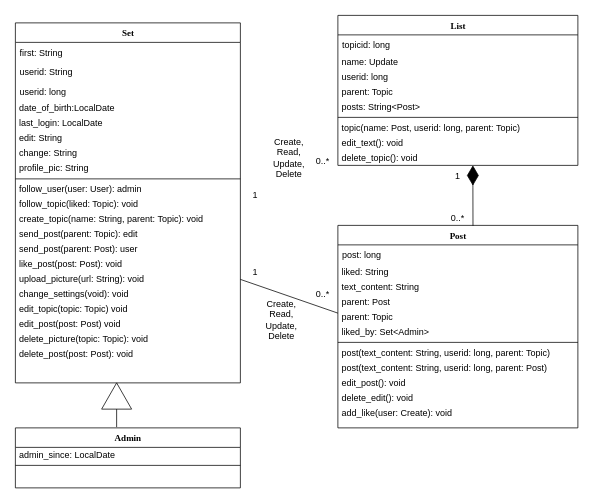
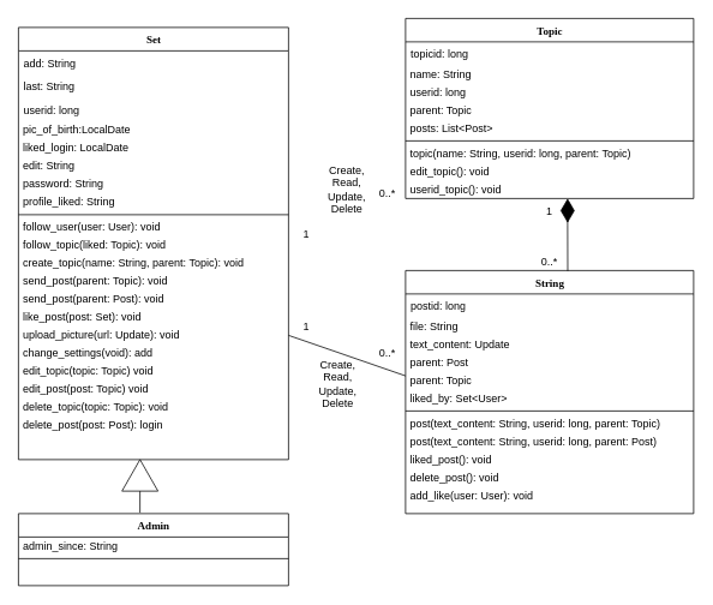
  <mxCell id="0" />
  <mxCell id="1" parent="0" />
  <mxCell id="2" value="Set" style="swimlane;html=1;fontStyle=1;align=center;verticalAlign=top;childLayout=stackLayout;horizontal=1;startSize=26;horizontalStack=0;resizeParent=1;resizeLast=0;collapsible=1;marginBottom=0;swimlaneFillColor=#ffffff;rounded=0;shadow=0;comic=0;labelBackgroundColor=none;strokeColor=#000000;strokeWidth=1;fillColor=none;fontFamily=Verdana;fontSize=12;fontColor=#000000;" parent="1" vertex="1"><mxGeometry x="20" y="30" width="300" height="480" as="geometry"><mxRectangle x="90" y="83" width="70" height="26" as="alternateBounds" /></mxGeometry></mxCell>
- <mxCell id="3" value="first: String" style="text;html=1;strokeColor=none;fillColor=none;align=left;verticalAlign=top;spacingLeft=4;spacingRight=4;whiteSpace=wrap;overflow=hidden;rotatable=0;points=[[0,0.5],[1,0.5]];portConstraint=eastwest;" parent="2" vertex="1"><mxGeometry y="26" width="300" height="26" as="geometry" /></mxCell>
- <mxCell id="4" value="userid: String&lt;br&gt;" style="text;html=1;strokeColor=none;fillColor=none;align=left;verticalAlign=top;spacingLeft=4;spacingRight=4;whiteSpace=wrap;overflow=hidden;rotatable=0;points=[[0,0.5],[1,0.5]];portConstraint=eastwest;" parent="2" vertex="1"><mxGeometry y="52" width="300" height="26" as="geometry" /></mxCell>
+ <mxCell id="3" value="add: String" style="text;html=1;strokeColor=none;fillColor=none;align=left;verticalAlign=top;spacingLeft=4;spacingRight=4;whiteSpace=wrap;overflow=hidden;rotatable=0;points=[[0,0.5],[1,0.5]];portConstraint=eastwest;" parent="2" vertex="1"><mxGeometry y="26" width="300" height="26" as="geometry" /></mxCell>
+ <mxCell id="4" value="last: String&lt;br&gt;" style="text;html=1;strokeColor=none;fillColor=none;align=left;verticalAlign=top;spacingLeft=4;spacingRight=4;whiteSpace=wrap;overflow=hidden;rotatable=0;points=[[0,0.5],[1,0.5]];portConstraint=eastwest;" parent="2" vertex="1"><mxGeometry y="52" width="300" height="26" as="geometry" /></mxCell>
  <mxCell id="5" value="userid: long" style="text;html=1;strokeColor=none;fillColor=none;align=left;verticalAlign=top;spacingLeft=4;spacingRight=4;whiteSpace=wrap;overflow=hidden;rotatable=0;points=[[0,0.5],[1,0.5]];portConstraint=eastwest;" parent="2" vertex="1"><mxGeometry y="78" width="300" height="26" as="geometry" /></mxCell>
- <mxCell id="6" value="&amp;nbsp;date_of_birth:LocalDate" style="text;html=1;strokeColor=none;fillColor=none;align=left;verticalAlign=middle;whiteSpace=wrap;rounded=0;" vertex="1" parent="2"><mxGeometry y="104" width="300" height="20" as="geometry" /></mxCell>
- <mxCell id="7" value="&amp;nbsp;last_login: LocalDate" style="text;html=1;strokeColor=none;fillColor=none;align=left;verticalAlign=middle;whiteSpace=wrap;rounded=0;" vertex="1" parent="2"><mxGeometry y="124" width="300" height="20" as="geometry" /></mxCell>
+ <mxCell id="6" value="&amp;nbsp;pic_of_birth:LocalDate" style="text;html=1;strokeColor=none;fillColor=none;align=left;verticalAlign=middle;whiteSpace=wrap;rounded=0;" vertex="1" parent="2"><mxGeometry y="104" width="300" height="20" as="geometry" /></mxCell>
+ <mxCell id="7" value="&amp;nbsp;liked_login: LocalDate" style="text;html=1;strokeColor=none;fillColor=none;align=left;verticalAlign=middle;whiteSpace=wrap;rounded=0;" vertex="1" parent="2"><mxGeometry y="124" width="300" height="20" as="geometry" /></mxCell>
  <mxCell id="8" value="&amp;nbsp;edit: String" style="text;html=1;strokeColor=none;fillColor=none;align=left;verticalAlign=middle;whiteSpace=wrap;rounded=0;" vertex="1" parent="2"><mxGeometry y="144" width="300" height="20" as="geometry" /></mxCell>
- <mxCell id="9" value="&amp;nbsp;change: String" style="text;html=1;strokeColor=none;fillColor=none;align=left;verticalAlign=middle;whiteSpace=wrap;rounded=0;" vertex="1" parent="2"><mxGeometry y="164" width="300" height="20" as="geometry" /></mxCell>
- <mxCell id="10" value="&amp;nbsp;profile_pic: String" style="text;html=1;strokeColor=none;fillColor=none;align=left;verticalAlign=middle;whiteSpace=wrap;rounded=0;" vertex="1" parent="2"><mxGeometry y="184" width="300" height="20" as="geometry" /></mxCell>
+ <mxCell id="9" value="&amp;nbsp;password: String" style="text;html=1;strokeColor=none;fillColor=none;align=left;verticalAlign=middle;whiteSpace=wrap;rounded=0;" vertex="1" parent="2"><mxGeometry y="164" width="300" height="20" as="geometry" /></mxCell>
+ <mxCell id="10" value="&amp;nbsp;profile_liked: String" style="text;html=1;strokeColor=none;fillColor=none;align=left;verticalAlign=middle;whiteSpace=wrap;rounded=0;" vertex="1" parent="2"><mxGeometry y="184" width="300" height="20" as="geometry" /></mxCell>
  <mxCell id="11" value="" style="line;html=1;strokeWidth=1;fillColor=none;align=left;verticalAlign=middle;spacingTop=-1;spacingLeft=3;spacingRight=3;rotatable=0;labelPosition=right;points=[];portConstraint=eastwest;" vertex="1" parent="2"><mxGeometry y="204" width="300" height="8" as="geometry" /></mxCell>
- <mxCell id="12" value="&amp;nbsp;follow_user(user: User): admin" style="text;html=1;strokeColor=none;fillColor=none;align=left;verticalAlign=middle;whiteSpace=wrap;rounded=0;" vertex="1" parent="2"><mxGeometry y="212" width="300" height="20" as="geometry" /></mxCell>
+ <mxCell id="12" value="&amp;nbsp;follow_user(user: User): void" style="text;html=1;strokeColor=none;fillColor=none;align=left;verticalAlign=middle;whiteSpace=wrap;rounded=0;" vertex="1" parent="2"><mxGeometry y="212" width="300" height="20" as="geometry" /></mxCell>
  <mxCell id="13" value="&amp;nbsp;follow_topic(liked: Topic): void" style="text;html=1;strokeColor=none;fillColor=none;align=left;verticalAlign=middle;whiteSpace=wrap;rounded=0;" vertex="1" parent="2"><mxGeometry y="232" width="300" height="20" as="geometry" /></mxCell>
  <mxCell id="14" value="&amp;nbsp;create_topic(name: String, parent: Topic): void" style="text;html=1;strokeColor=none;fillColor=none;align=left;verticalAlign=middle;whiteSpace=wrap;rounded=0;" vertex="1" parent="2"><mxGeometry y="252" width="300" height="20" as="geometry" /></mxCell>
- <mxCell id="15" value="&amp;nbsp;send_post(parent: Topic): edit&amp;nbsp;" style="text;html=1;strokeColor=none;fillColor=none;align=left;verticalAlign=middle;whiteSpace=wrap;rounded=0;" vertex="1" parent="2"><mxGeometry y="272" width="300" height="20" as="geometry" /></mxCell>
- <mxCell id="16" value="&amp;nbsp;send_post(parent: Post): user&amp;nbsp;" style="text;html=1;strokeColor=none;fillColor=none;align=left;verticalAlign=middle;whiteSpace=wrap;rounded=0;" vertex="1" parent="2"><mxGeometry y="292" width="300" height="20" as="geometry" /></mxCell>
- <mxCell id="17" value="&amp;nbsp;like_post(post: Post): void" style="text;html=1;strokeColor=none;fillColor=none;align=left;verticalAlign=middle;whiteSpace=wrap;rounded=0;" vertex="1" parent="2"><mxGeometry y="312" width="300" height="20" as="geometry" /></mxCell>
- <mxCell id="18" value="&amp;nbsp;upload_picture(url: String): void" style="text;html=1;strokeColor=none;fillColor=none;align=left;verticalAlign=middle;whiteSpace=wrap;rounded=0;" vertex="1" parent="2"><mxGeometry y="332" width="300" height="20" as="geometry" /></mxCell>
- <mxCell id="19" value="&amp;nbsp;change_settings(void): void" style="text;html=1;strokeColor=none;fillColor=none;align=left;verticalAlign=middle;whiteSpace=wrap;rounded=0;" vertex="1" parent="2"><mxGeometry y="352" width="300" height="20" as="geometry" /></mxCell>
+ <mxCell id="15" value="&amp;nbsp;send_post(parent: Topic): void&amp;nbsp;" style="text;html=1;strokeColor=none;fillColor=none;align=left;verticalAlign=middle;whiteSpace=wrap;rounded=0;" vertex="1" parent="2"><mxGeometry y="272" width="300" height="20" as="geometry" /></mxCell>
+ <mxCell id="16" value="&amp;nbsp;send_post(parent: Post): void&amp;nbsp;" style="text;html=1;strokeColor=none;fillColor=none;align=left;verticalAlign=middle;whiteSpace=wrap;rounded=0;" vertex="1" parent="2"><mxGeometry y="292" width="300" height="20" as="geometry" /></mxCell>
+ <mxCell id="17" value="&amp;nbsp;like_post(post: Set): void" style="text;html=1;strokeColor=none;fillColor=none;align=left;verticalAlign=middle;whiteSpace=wrap;rounded=0;" vertex="1" parent="2"><mxGeometry y="312" width="300" height="20" as="geometry" /></mxCell>
+ <mxCell id="18" value="&amp;nbsp;upload_picture(url: Update): void" style="text;html=1;strokeColor=none;fillColor=none;align=left;verticalAlign=middle;whiteSpace=wrap;rounded=0;" vertex="1" parent="2"><mxGeometry y="332" width="300" height="20" as="geometry" /></mxCell>
+ <mxCell id="19" value="&amp;nbsp;change_settings(void): add" style="text;html=1;strokeColor=none;fillColor=none;align=left;verticalAlign=middle;whiteSpace=wrap;rounded=0;" vertex="1" parent="2"><mxGeometry y="352" width="300" height="20" as="geometry" /></mxCell>
  <mxCell id="20" value="&amp;nbsp;edit_topic(topic: Topic) void" style="text;html=1;strokeColor=none;fillColor=none;align=left;verticalAlign=middle;whiteSpace=wrap;rounded=0;" vertex="1" parent="2"><mxGeometry y="372" width="300" height="20" as="geometry" /></mxCell>
- <mxCell id="21" value="&lt;div&gt;&lt;span style=&quot;font-family: &amp;#34;helvetica&amp;#34;&quot;&gt;&amp;nbsp;edit_post(post: Post) void&lt;/span&gt;&lt;/div&gt;" style="text;html=1;strokeColor=none;fillColor=none;align=left;verticalAlign=middle;whiteSpace=wrap;rounded=0;" vertex="1" parent="2"><mxGeometry y="392" width="300" height="20" as="geometry" /></mxCell>
- <mxCell id="22" value="&amp;nbsp;delete_picture(topic: Topic): void" style="text;html=1;strokeColor=none;fillColor=none;align=left;verticalAlign=middle;whiteSpace=wrap;rounded=0;" vertex="1" parent="2"><mxGeometry y="412" width="300" height="20" as="geometry" /></mxCell>
- <mxCell id="23" value="&amp;nbsp;delete_post(post: Post): void" style="text;html=1;strokeColor=none;fillColor=none;align=left;verticalAlign=middle;whiteSpace=wrap;rounded=0;" vertex="1" parent="2"><mxGeometry y="432" width="300" height="20" as="geometry" /></mxCell>
- <mxCell id="24" value="List" style="swimlane;html=1;fontStyle=1;align=center;verticalAlign=top;childLayout=stackLayout;horizontal=1;startSize=26;horizontalStack=0;resizeParent=1;resizeLast=0;collapsible=1;marginBottom=0;swimlaneFillColor=#ffffff;rounded=0;shadow=0;comic=0;labelBackgroundColor=none;strokeColor=#000000;strokeWidth=1;fillColor=none;fontFamily=Verdana;fontSize=12;fontColor=#000000;" parent="1" vertex="1"><mxGeometry x="450" y="20" width="320" height="200" as="geometry" /></mxCell>
+ <mxCell id="21" value="&lt;div&gt;&lt;span style=&quot;font-family: &amp;#34;helvetica&amp;#34;&quot;&gt;&amp;nbsp;edit_post(post: Topic) void&lt;/span&gt;&lt;/div&gt;" style="text;html=1;strokeColor=none;fillColor=none;align=left;verticalAlign=middle;whiteSpace=wrap;rounded=0;" vertex="1" parent="2"><mxGeometry y="392" width="300" height="20" as="geometry" /></mxCell>
+ <mxCell id="22" value="&amp;nbsp;delete_topic(topic: Topic): void" style="text;html=1;strokeColor=none;fillColor=none;align=left;verticalAlign=middle;whiteSpace=wrap;rounded=0;" vertex="1" parent="2"><mxGeometry y="412" width="300" height="20" as="geometry" /></mxCell>
+ <mxCell id="23" value="&amp;nbsp;delete_post(post: Post): login" style="text;html=1;strokeColor=none;fillColor=none;align=left;verticalAlign=middle;whiteSpace=wrap;rounded=0;" vertex="1" parent="2"><mxGeometry y="432" width="300" height="20" as="geometry" /></mxCell>
+ <mxCell id="24" value="Topic" style="swimlane;html=1;fontStyle=1;align=center;verticalAlign=top;childLayout=stackLayout;horizontal=1;startSize=26;horizontalStack=0;resizeParent=1;resizeLast=0;collapsible=1;marginBottom=0;swimlaneFillColor=#ffffff;rounded=0;shadow=0;comic=0;labelBackgroundColor=none;strokeColor=#000000;strokeWidth=1;fillColor=none;fontFamily=Verdana;fontSize=12;fontColor=#000000;" parent="1" vertex="1"><mxGeometry x="450" y="20" width="320" height="200" as="geometry" /></mxCell>
  <mxCell id="25" value="topicid: long" style="text;html=1;strokeColor=none;fillColor=none;align=left;verticalAlign=top;spacingLeft=4;spacingRight=4;whiteSpace=wrap;overflow=hidden;rotatable=0;points=[[0,0.5],[1,0.5]];portConstraint=eastwest;" parent="24" vertex="1"><mxGeometry y="26" width="320" height="26" as="geometry" /></mxCell>
- <mxCell id="26" value="&amp;nbsp;name: Update" style="text;html=1;strokeColor=none;fillColor=none;align=left;verticalAlign=middle;whiteSpace=wrap;rounded=0;" vertex="1" parent="24"><mxGeometry y="52" width="320" height="20" as="geometry" /></mxCell>
+ <mxCell id="26" value="&amp;nbsp;name: String" style="text;html=1;strokeColor=none;fillColor=none;align=left;verticalAlign=middle;whiteSpace=wrap;rounded=0;" vertex="1" parent="24"><mxGeometry y="52" width="320" height="20" as="geometry" /></mxCell>
  <mxCell id="27" value="&amp;nbsp;userid: long" style="text;html=1;strokeColor=none;fillColor=none;align=left;verticalAlign=middle;whiteSpace=wrap;rounded=0;" vertex="1" parent="24"><mxGeometry y="72" width="320" height="20" as="geometry" /></mxCell>
  <mxCell id="28" value="&amp;nbsp;parent: Topic" style="text;html=1;strokeColor=none;fillColor=none;align=left;verticalAlign=middle;whiteSpace=wrap;rounded=0;" vertex="1" parent="24"><mxGeometry y="92" width="320" height="20" as="geometry" /></mxCell>
- <mxCell id="29" value="&amp;nbsp;posts: String&amp;lt;Post&amp;gt;" style="text;html=1;strokeColor=none;fillColor=none;align=left;verticalAlign=middle;whiteSpace=wrap;rounded=0;" vertex="1" parent="24"><mxGeometry y="112" width="320" height="20" as="geometry" /></mxCell>
+ <mxCell id="29" value="&amp;nbsp;posts: List&amp;lt;Post&amp;gt;" style="text;html=1;strokeColor=none;fillColor=none;align=left;verticalAlign=middle;whiteSpace=wrap;rounded=0;" vertex="1" parent="24"><mxGeometry y="112" width="320" height="20" as="geometry" /></mxCell>
  <mxCell id="30" value="" style="line;html=1;strokeWidth=1;fillColor=none;align=left;verticalAlign=middle;spacingTop=-1;spacingLeft=3;spacingRight=3;rotatable=0;labelPosition=right;points=[];portConstraint=eastwest;" vertex="1" parent="24"><mxGeometry y="132" width="320" height="8" as="geometry" /></mxCell>
- <mxCell id="31" value="&amp;nbsp;topic(name: Post, userid: long, parent: Topic)" style="text;html=1;strokeColor=none;fillColor=none;align=left;verticalAlign=middle;whiteSpace=wrap;rounded=0;" vertex="1" parent="24"><mxGeometry y="140" width="320" height="20" as="geometry" /></mxCell>
- <mxCell id="32" value="&amp;nbsp;edit_text(): void" style="text;html=1;strokeColor=none;fillColor=none;align=left;verticalAlign=middle;whiteSpace=wrap;rounded=0;" vertex="1" parent="24"><mxGeometry y="160" width="320" height="20" as="geometry" /></mxCell>
- <mxCell id="33" value="&amp;nbsp;delete_topic(): void" style="text;html=1;strokeColor=none;fillColor=none;align=left;verticalAlign=middle;whiteSpace=wrap;rounded=0;" vertex="1" parent="24"><mxGeometry y="180" width="320" height="20" as="geometry" /></mxCell>
+ <mxCell id="31" value="&amp;nbsp;topic(name: String, userid: long, parent: Topic)" style="text;html=1;strokeColor=none;fillColor=none;align=left;verticalAlign=middle;whiteSpace=wrap;rounded=0;" vertex="1" parent="24"><mxGeometry y="140" width="320" height="20" as="geometry" /></mxCell>
+ <mxCell id="32" value="&amp;nbsp;edit_topic(): void" style="text;html=1;strokeColor=none;fillColor=none;align=left;verticalAlign=middle;whiteSpace=wrap;rounded=0;" vertex="1" parent="24"><mxGeometry y="160" width="320" height="20" as="geometry" /></mxCell>
+ <mxCell id="33" value="&amp;nbsp;userid_topic(): void" style="text;html=1;strokeColor=none;fillColor=none;align=left;verticalAlign=middle;whiteSpace=wrap;rounded=0;" vertex="1" parent="24"><mxGeometry y="180" width="320" height="20" as="geometry" /></mxCell>
  <mxCell id="34" value="Admin" style="swimlane;html=1;fontStyle=1;align=center;verticalAlign=top;childLayout=stackLayout;horizontal=1;startSize=26;horizontalStack=0;resizeParent=1;resizeLast=0;collapsible=1;marginBottom=0;swimlaneFillColor=#ffffff;rounded=0;shadow=0;comic=0;labelBackgroundColor=none;strokeColor=#000000;strokeWidth=1;fillColor=none;fontFamily=Verdana;fontSize=12;fontColor=#000000;" vertex="1" parent="1"><mxGeometry x="20" y="570" width="300" height="80" as="geometry"><mxRectangle x="90" y="83" width="70" height="26" as="alternateBounds" /></mxGeometry></mxCell>
- <mxCell id="35" value="&amp;nbsp;admin_since: LocalDate" style="text;html=1;strokeColor=none;fillColor=none;align=left;verticalAlign=middle;whiteSpace=wrap;rounded=0;" vertex="1" parent="34"><mxGeometry y="26" width="300" height="20" as="geometry" /></mxCell>
+ <mxCell id="35" value="&amp;nbsp;admin_since: String" style="text;html=1;strokeColor=none;fillColor=none;align=left;verticalAlign=middle;whiteSpace=wrap;rounded=0;" vertex="1" parent="34"><mxGeometry y="26" width="300" height="20" as="geometry" /></mxCell>
  <mxCell id="36" value="" style="line;html=1;strokeWidth=1;fillColor=none;align=left;verticalAlign=middle;spacingTop=-1;spacingLeft=3;spacingRight=3;rotatable=0;labelPosition=right;points=[];portConstraint=eastwest;" vertex="1" parent="34"><mxGeometry y="46" width="300" height="8" as="geometry" /></mxCell>
  <mxCell id="37" value="" style="triangle;whiteSpace=wrap;html=1;rotation=-90;" vertex="1" parent="1"><mxGeometry x="137.5" y="507.5" width="35" height="40" as="geometry" /></mxCell>
  <mxCell id="38" value="" style="endArrow=none;html=1;" edge="1" parent="1"><mxGeometry width="50" height="50" relative="1" as="geometry"><mxPoint x="155" y="569" as="sourcePoint" /><mxPoint x="155" y="545" as="targetPoint" /></mxGeometry></mxCell>
  <mxCell id="39" value="1" style="text;html=1;strokeColor=none;fillColor=none;align=center;verticalAlign=middle;whiteSpace=wrap;rounded=0;" vertex="1" parent="1"><mxGeometry x="320" y="250" width="40" height="20" as="geometry" /></mxCell>
  <mxCell id="40" value="0..*" style="text;html=1;strokeColor=none;fillColor=none;align=center;verticalAlign=middle;whiteSpace=wrap;rounded=0;" vertex="1" parent="1"><mxGeometry x="410" y="204" width="40" height="20" as="geometry" /></mxCell>
  <mxCell id="41" value="" style="endArrow=diamondThin;endFill=1;endSize=24;html=1;exitX=0.563;exitY=0.002;exitDx=0;exitDy=0;exitPerimeter=0;" edge="1" parent="1" source="42"><mxGeometry width="160" relative="1" as="geometry"><mxPoint x="560" y="240" as="sourcePoint" /><mxPoint x="630" y="220" as="targetPoint" /><Array as="points"><mxPoint x="630" y="240" /></Array></mxGeometry></mxCell>
- <mxCell id="42" value="Post" style="swimlane;html=1;fontStyle=1;align=center;verticalAlign=top;childLayout=stackLayout;horizontal=1;startSize=26;horizontalStack=0;resizeParent=1;resizeLast=0;collapsible=1;marginBottom=0;swimlaneFillColor=#ffffff;rounded=0;shadow=0;comic=0;labelBackgroundColor=none;strokeColor=#000000;strokeWidth=1;fillColor=none;fontFamily=Verdana;fontSize=12;fontColor=#000000;" vertex="1" parent="1"><mxGeometry x="450" y="300" width="320" height="270" as="geometry" /></mxCell>
- <mxCell id="43" value="post: long" style="text;html=1;strokeColor=none;fillColor=none;align=left;verticalAlign=top;spacingLeft=4;spacingRight=4;whiteSpace=wrap;overflow=hidden;rotatable=0;points=[[0,0.5],[1,0.5]];portConstraint=eastwest;" vertex="1" parent="42"><mxGeometry y="26" width="320" height="26" as="geometry" /></mxCell>
- <mxCell id="44" value="&amp;nbsp;liked: String" style="text;html=1;strokeColor=none;fillColor=none;align=left;verticalAlign=middle;whiteSpace=wrap;rounded=0;" vertex="1" parent="42"><mxGeometry y="52" width="320" height="20" as="geometry" /></mxCell>
- <mxCell id="45" value="&amp;nbsp;text_content: String" style="text;html=1;strokeColor=none;fillColor=none;align=left;verticalAlign=middle;whiteSpace=wrap;rounded=0;" vertex="1" parent="42"><mxGeometry y="72" width="320" height="20" as="geometry" /></mxCell>
+ <mxCell id="42" value="String" style="swimlane;html=1;fontStyle=1;align=center;verticalAlign=top;childLayout=stackLayout;horizontal=1;startSize=26;horizontalStack=0;resizeParent=1;resizeLast=0;collapsible=1;marginBottom=0;swimlaneFillColor=#ffffff;rounded=0;shadow=0;comic=0;labelBackgroundColor=none;strokeColor=#000000;strokeWidth=1;fillColor=none;fontFamily=Verdana;fontSize=12;fontColor=#000000;" vertex="1" parent="1"><mxGeometry x="450" y="300" width="320" height="270" as="geometry" /></mxCell>
+ <mxCell id="43" value="postid: long" style="text;html=1;strokeColor=none;fillColor=none;align=left;verticalAlign=top;spacingLeft=4;spacingRight=4;whiteSpace=wrap;overflow=hidden;rotatable=0;points=[[0,0.5],[1,0.5]];portConstraint=eastwest;" vertex="1" parent="42"><mxGeometry y="26" width="320" height="26" as="geometry" /></mxCell>
+ <mxCell id="44" value="&amp;nbsp;file: String" style="text;html=1;strokeColor=none;fillColor=none;align=left;verticalAlign=middle;whiteSpace=wrap;rounded=0;" vertex="1" parent="42"><mxGeometry y="52" width="320" height="20" as="geometry" /></mxCell>
+ <mxCell id="45" value="&amp;nbsp;text_content: Update" style="text;html=1;strokeColor=none;fillColor=none;align=left;verticalAlign=middle;whiteSpace=wrap;rounded=0;" vertex="1" parent="42"><mxGeometry y="72" width="320" height="20" as="geometry" /></mxCell>
  <mxCell id="46" value="&amp;nbsp;parent: Post" style="text;html=1;strokeColor=none;fillColor=none;align=left;verticalAlign=middle;whiteSpace=wrap;rounded=0;" vertex="1" parent="42"><mxGeometry y="92" width="320" height="20" as="geometry" /></mxCell>
  <mxCell id="47" value="&amp;nbsp;parent: Topic" style="text;html=1;strokeColor=none;fillColor=none;align=left;verticalAlign=middle;whiteSpace=wrap;rounded=0;" vertex="1" parent="42"><mxGeometry y="112" width="320" height="20" as="geometry" /></mxCell>
- <mxCell id="48" value="&amp;nbsp;liked_by: Set&amp;lt;Admin&amp;gt;" style="text;html=1;strokeColor=none;fillColor=none;align=left;verticalAlign=middle;whiteSpace=wrap;rounded=0;" vertex="1" parent="42"><mxGeometry y="132" width="320" height="20" as="geometry" /></mxCell>
+ <mxCell id="48" value="&amp;nbsp;liked_by: Set&amp;lt;User&amp;gt;" style="text;html=1;strokeColor=none;fillColor=none;align=left;verticalAlign=middle;whiteSpace=wrap;rounded=0;" vertex="1" parent="42"><mxGeometry y="132" width="320" height="20" as="geometry" /></mxCell>
  <mxCell id="49" value="" style="line;html=1;strokeWidth=1;fillColor=none;align=left;verticalAlign=middle;spacingTop=-1;spacingLeft=3;spacingRight=3;rotatable=0;labelPosition=right;points=[];portConstraint=eastwest;" vertex="1" parent="42"><mxGeometry y="152" width="320" height="8" as="geometry" /></mxCell>
  <mxCell id="50" value="&amp;nbsp;post(text_content: String, userid: long, parent: Topic)" style="text;html=1;strokeColor=none;fillColor=none;align=left;verticalAlign=middle;whiteSpace=wrap;rounded=0;" vertex="1" parent="42"><mxGeometry y="160" width="320" height="20" as="geometry" /></mxCell>
  <mxCell id="51" value="&amp;nbsp;post(text_content: String, userid: long, parent: Post)" style="text;html=1;strokeColor=none;fillColor=none;align=left;verticalAlign=middle;whiteSpace=wrap;rounded=0;" vertex="1" parent="42"><mxGeometry y="180" width="320" height="20" as="geometry" /></mxCell>
- <mxCell id="52" value="&amp;nbsp;edit_post(): void" style="text;html=1;strokeColor=none;fillColor=none;align=left;verticalAlign=middle;whiteSpace=wrap;rounded=0;" vertex="1" parent="42"><mxGeometry y="200" width="320" height="20" as="geometry" /></mxCell>
- <mxCell id="53" value="&amp;nbsp;delete_edit(): void" style="text;html=1;strokeColor=none;fillColor=none;align=left;verticalAlign=middle;whiteSpace=wrap;rounded=0;" vertex="1" parent="42"><mxGeometry y="220" width="320" height="20" as="geometry" /></mxCell>
- <mxCell id="54" value="&amp;nbsp;add_like(user: Create): void" style="text;html=1;strokeColor=none;fillColor=none;align=left;verticalAlign=middle;whiteSpace=wrap;rounded=0;" vertex="1" parent="42"><mxGeometry y="240" width="320" height="20" as="geometry" /></mxCell>
+ <mxCell id="52" value="&amp;nbsp;liked_post(): void" style="text;html=1;strokeColor=none;fillColor=none;align=left;verticalAlign=middle;whiteSpace=wrap;rounded=0;" vertex="1" parent="42"><mxGeometry y="200" width="320" height="20" as="geometry" /></mxCell>
+ <mxCell id="53" value="&amp;nbsp;delete_post(): void" style="text;html=1;strokeColor=none;fillColor=none;align=left;verticalAlign=middle;whiteSpace=wrap;rounded=0;" vertex="1" parent="42"><mxGeometry y="220" width="320" height="20" as="geometry" /></mxCell>
+ <mxCell id="54" value="&amp;nbsp;add_like(user: User): void" style="text;html=1;strokeColor=none;fillColor=none;align=left;verticalAlign=middle;whiteSpace=wrap;rounded=0;" vertex="1" parent="42"><mxGeometry y="240" width="320" height="20" as="geometry" /></mxCell>
  <mxCell id="55" value="1" style="text;html=1;strokeColor=none;fillColor=none;align=center;verticalAlign=middle;whiteSpace=wrap;rounded=0;" vertex="1" parent="1"><mxGeometry x="590" y="224" width="40" height="20" as="geometry" /></mxCell>
  <mxCell id="56" value="0..*" style="text;html=1;strokeColor=none;fillColor=none;align=center;verticalAlign=middle;whiteSpace=wrap;rounded=0;" vertex="1" parent="1"><mxGeometry x="590" y="280" width="40" height="20" as="geometry" /></mxCell>
  <mxCell id="57" value="" style="endArrow=none;html=1;exitX=1;exitY=0.5;exitDx=0;exitDy=0;entryX=0;entryY=0.25;entryDx=0;entryDy=0;" edge="1" parent="1" source="18" target="47"><mxGeometry width="50" height="50" relative="1" as="geometry"><mxPoint x="360" y="420" as="sourcePoint" /><mxPoint x="410" y="370" as="targetPoint" /></mxGeometry></mxCell>
  <mxCell id="58" value="1" style="text;html=1;strokeColor=none;fillColor=none;align=center;verticalAlign=middle;whiteSpace=wrap;rounded=0;" vertex="1" parent="1"><mxGeometry x="320" y="352" width="40" height="20" as="geometry" /></mxCell>
  <mxCell id="59" value="0..*" style="text;html=1;strokeColor=none;fillColor=none;align=center;verticalAlign=middle;whiteSpace=wrap;rounded=0;" vertex="1" parent="1"><mxGeometry x="410" y="382" width="40" height="20" as="geometry" /></mxCell>
  <mxCell id="60" value="Create, Read, Update, Delete" style="text;html=1;strokeColor=none;fillColor=none;align=center;verticalAlign=middle;whiteSpace=wrap;rounded=0;" vertex="1" parent="1"><mxGeometry x="350" y="392" width="50" height="68" as="geometry" /></mxCell>
  <mxCell id="61" value="Create, Read, Update, Delete" style="text;html=1;strokeColor=none;fillColor=none;align=center;verticalAlign=middle;whiteSpace=wrap;rounded=0;" vertex="1" parent="1"><mxGeometry x="360" y="176" width="50" height="68" as="geometry" /></mxCell>
